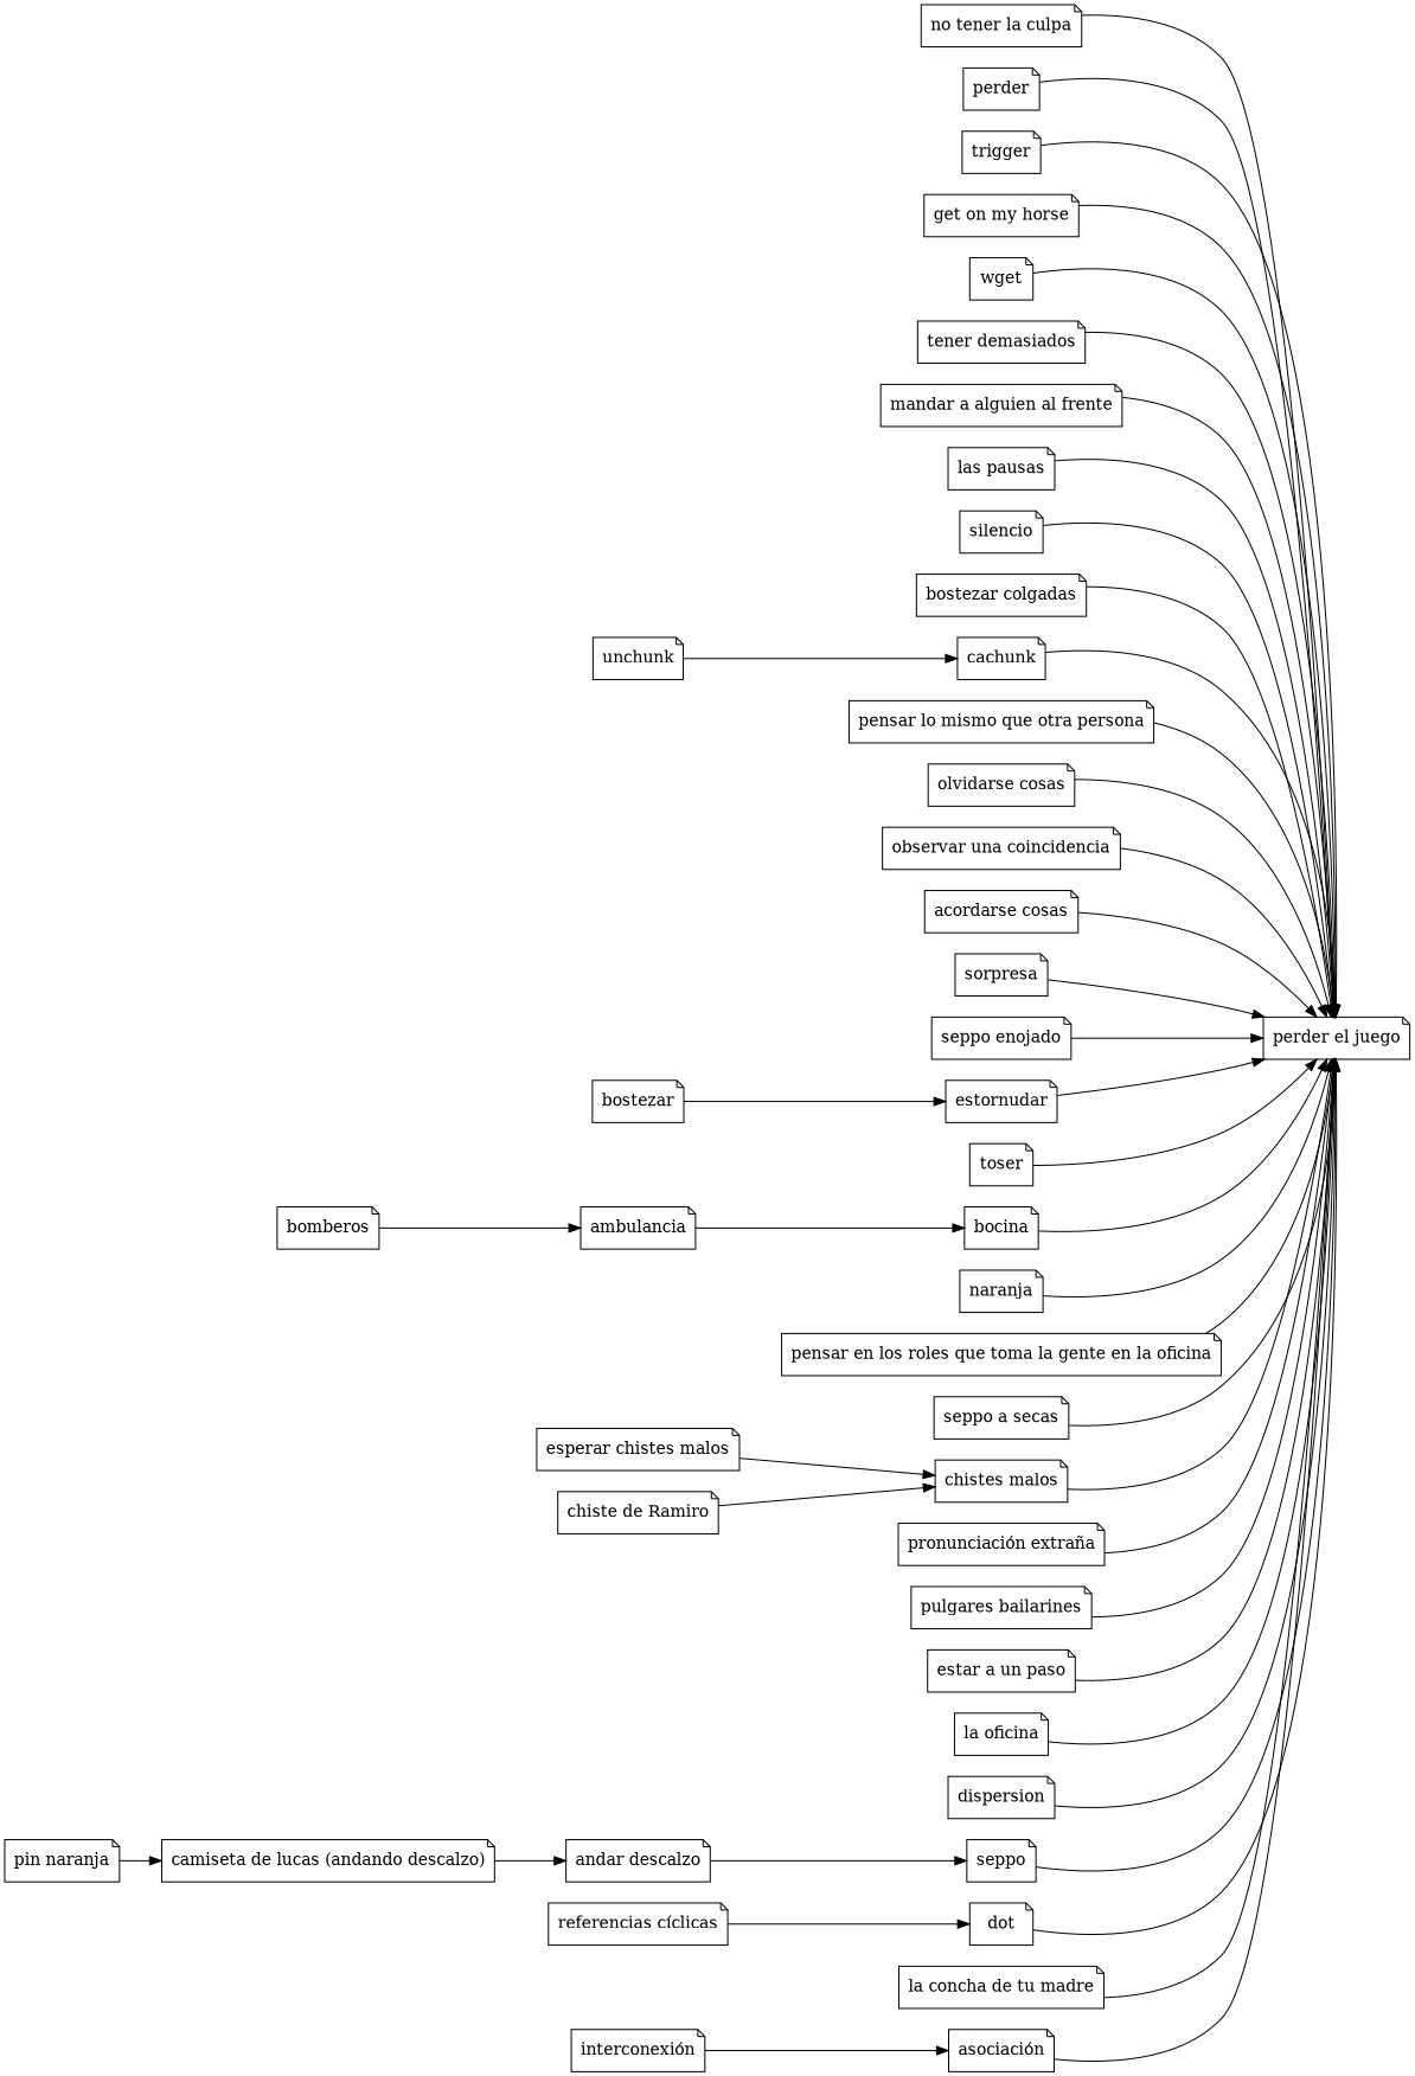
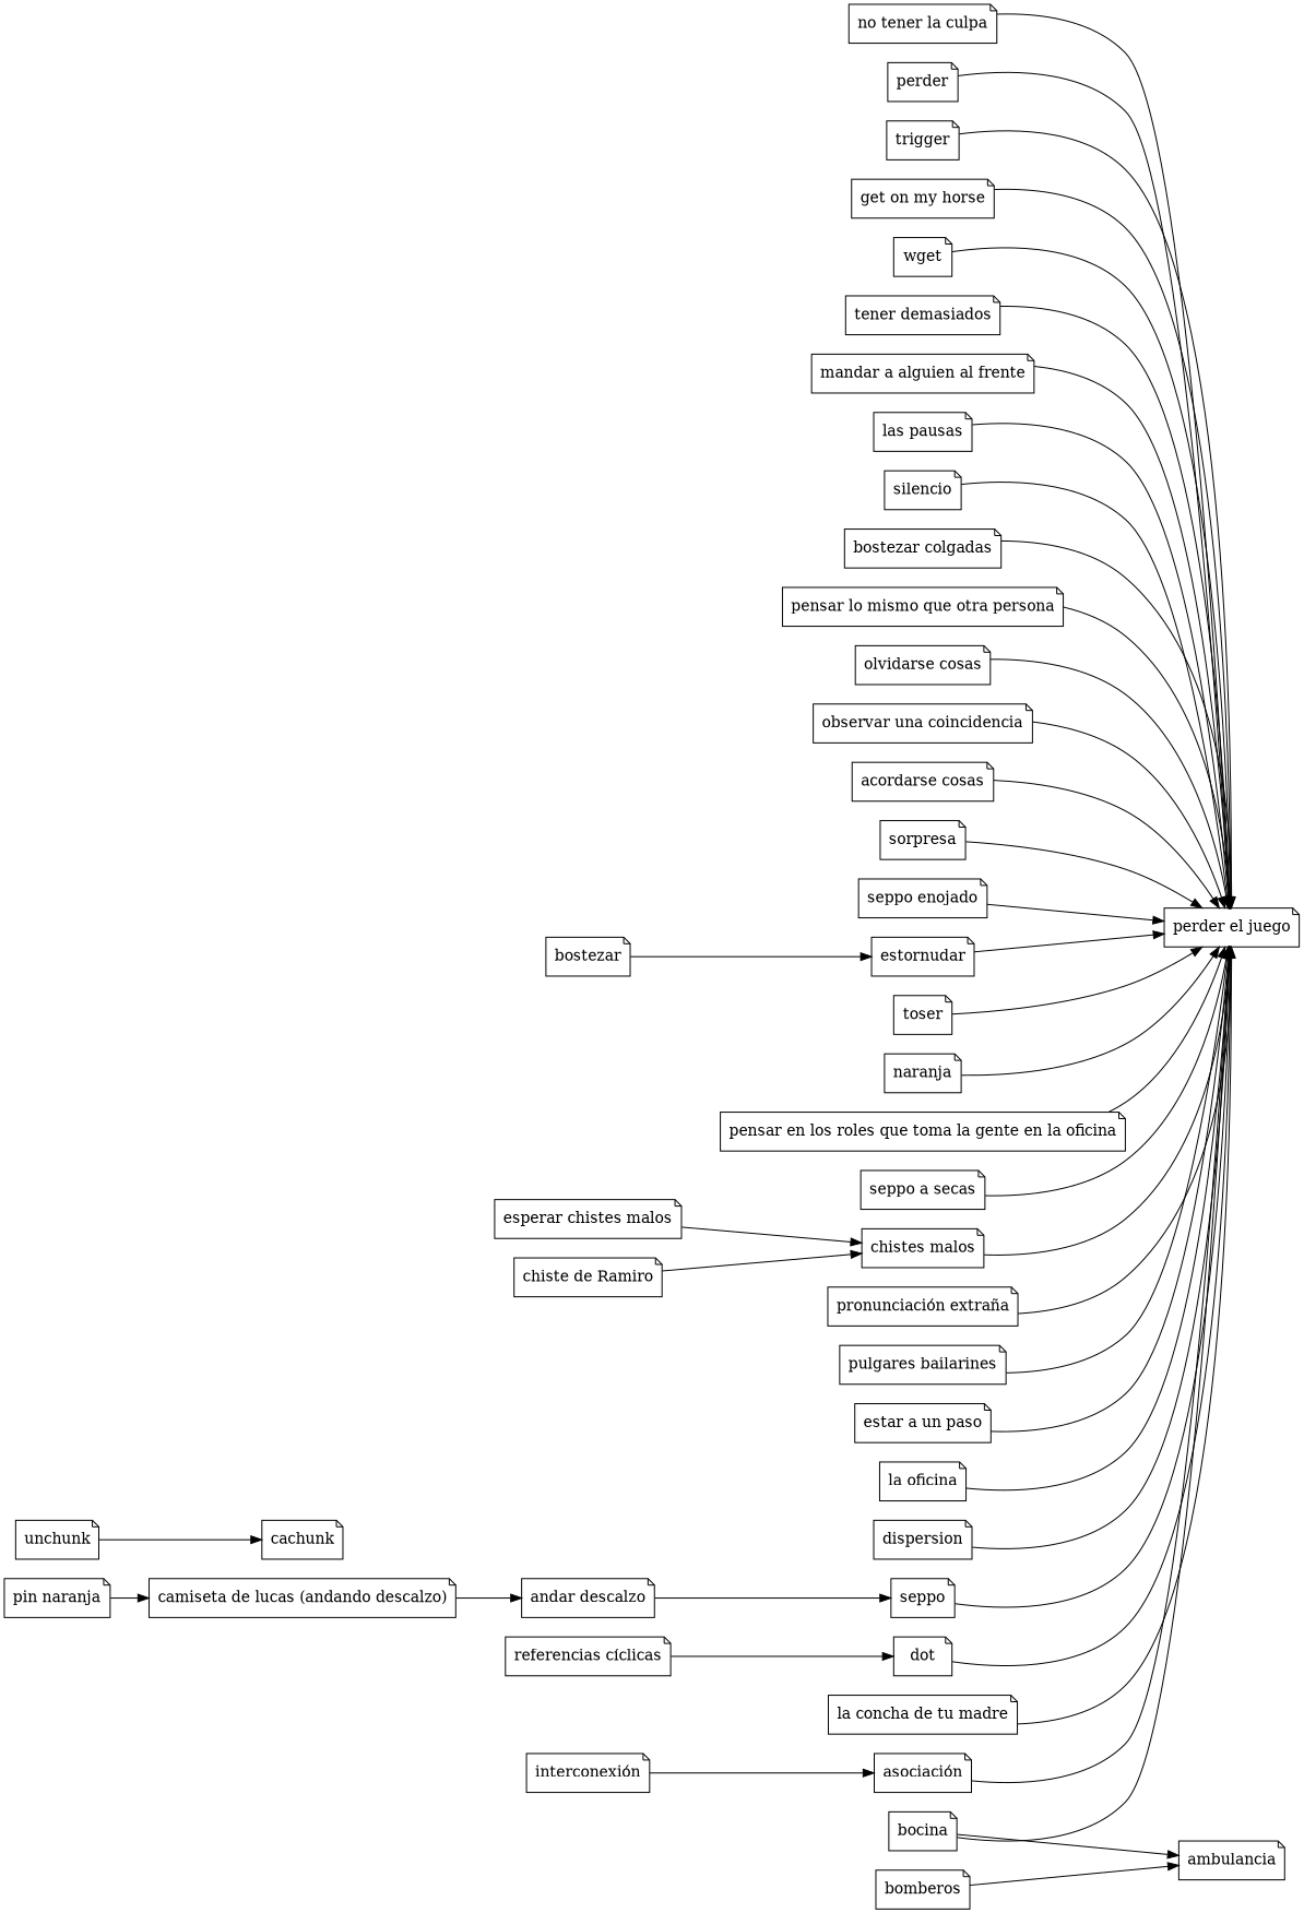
  digraph {
    rankdir=LR
    node [shape=note]
    n1 [label="perder el juego"]
    "no tener la culpa"
    perder
    trigger
    "get on my horse"
    wget
    "tener demasiados"
    "mandar a alguien al frente"
    "las pausas"
    silencio
    n11 [label="bostezar colgadas"]
    cachunk
    "pensar lo mismo que otra persona"
    "olvidarse cosas"
    "observar una coincidencia"
    "acordarse cosas"
    sorpresa
    "seppo enojado"
    estornudar
    toser
    bocina
    n22 [label=naranja]
    n23 [label="pensar en los roles que toma la gente en la oficina"]
    "seppo a secas"
    bostezar
    "chistes malos"
    n27 [label="pronunciación extraña"]
    "pulgares bailarines"
    "estar a un paso"
    "la oficina"
    dispersion
    ambulancia
    "esperar chistes malos"
    "chiste de Ramiro"
    unchunk
    "andar descalzo"
    seppo
    n38 [label="camiseta de lucas (andando descalzo)"]
    "pin naranja"
    dot
    n41 [label="referencias cíclicas"]
    n42 [label="la concha de tu madre"]
    bomberos
    n44 [label="interconexión"]
    n45 [label="asociación"]
    "no tener la culpa" -> n1
    perder -> n1
    trigger -> n1
    "get on my horse" -> n1
    wget -> n1
    "tener demasiados" -> n1
    "mandar a alguien al frente" -> n1
    "las pausas" -> n1
    silencio -> n1
    n11 -> n1
-   cachunk -> n1
    "pensar lo mismo que otra persona" -> n1
    "olvidarse cosas" -> n1
    "observar una coincidencia" -> n1
    "acordarse cosas" -> n1
    sorpresa -> n1
    "seppo enojado" -> n1
    estornudar -> n1
    toser -> n1
    bocina -> n1
    n22 -> n1
    n23 -> n1
    "seppo a secas" -> n1
    bostezar -> estornudar
    "chistes malos" -> n1
    n27 -> n1
    "pulgares bailarines" -> n1
    "estar a un paso" -> n1
    "la oficina" -> n1
    dispersion -> n1
-   ambulancia -> bocina
+   bocina -> ambulancia
    "esperar chistes malos" -> "chistes malos"
    "chiste de Ramiro" -> "chistes malos"
    unchunk -> cachunk
    "andar descalzo" -> seppo
    seppo -> n1
    n38 -> "andar descalzo"
    "pin naranja" -> n38
    dot -> n1
    n41 -> dot
    n42 -> n1
    bomberos -> ambulancia
    n44 -> n45
    n45 -> n1
  }
